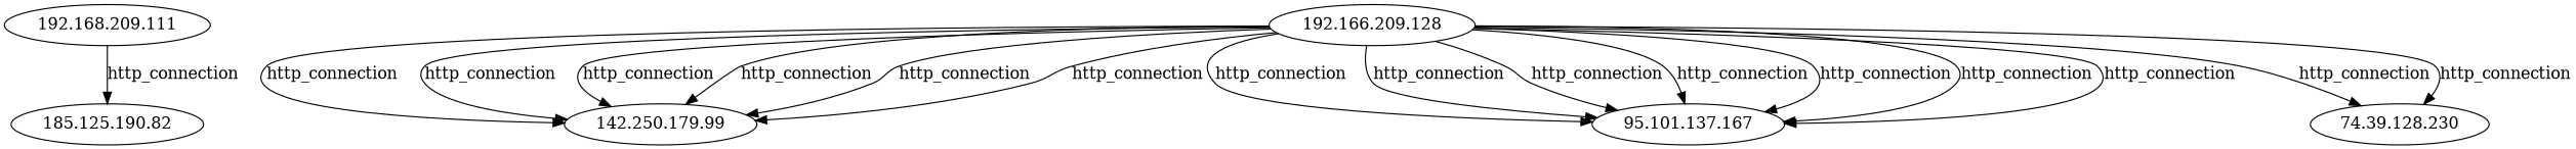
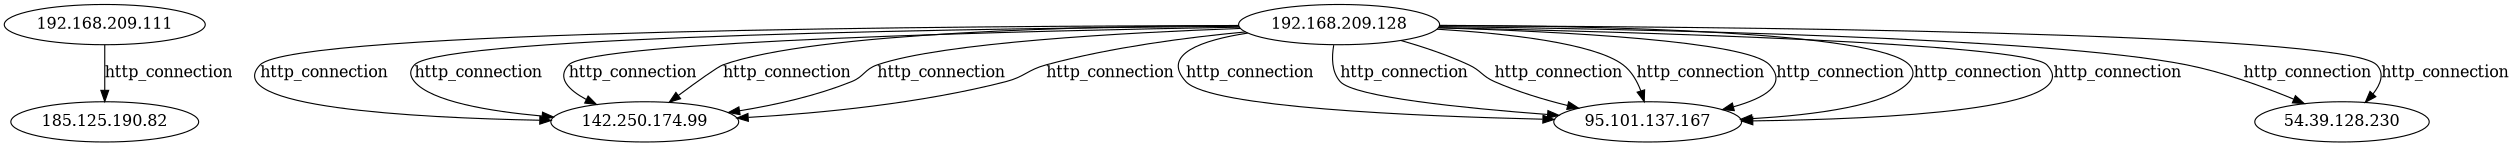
  digraph {
    node [activity_score=0.10 degree=1 in_degree=0 out_degree=0 total_connections=1]
    edge [dst_port=80 host="o.pki.goog" method=POST protocol=http request_body_len=85 resp_mime_types="application/ocsp-response" response_body_len=504 src_port=46318 status_code=200 status_msg=OK timestamp=1746112623.251261 uri="/" user_agent="Mozilla/5.0 (X11; Linux x86_64; rv:128.0) Gecko/20100101 Firefox/128.0" version=1.1]
    "192.168.209.111" [out_degree=1]
    "185.125.190.82" [in_degree=1]
-   "142.250.179.99" [activity_score=0.47 degree=6 in_degree=6 total_connections=6]
+   "142.250.179.99" [activity_score=0.47 degree=6 in_degree=6 total_connections=6 label="142.250.174.99"]
    "95.101.137.167" [activity_score=0.52 degree=7 in_degree=7 total_connections=7]
-   "54.39.128.230" [activity_score=0.19 degree=2 in_degree=2 total_connections=2 label="74.39.128.230"]
-   "192.168.209.128" [activity_score=0.86 degree=19 out_degree=19 total_connections=19 label="192.166.209.128"]
+   "54.39.128.230" [activity_score=0.19 degree=2 in_degree=2 total_connections=2]
+   "192.168.209.128" [activity_score=0.86 degree=19 out_degree=19 total_connections=19]
    "192.168.209.111" -> "185.125.190.82" [host="security.ubuntu.com" label=http_connection method=GET request_body_len=0 resp_fuids=FomZNz3oiS3jlFSl32 resp_mime_types="text/plain" response_body_len=127799 src_port=37896 timestamp=1746112716.573887 uri="/ubuntu/dists/focal-security/InRelease" user_agent="Debian APT-HTTP/1.3 (2.0.10) non-interactive"]
    "192.168.209.128" -> "142.250.179.99" [label=http_connection request_body_len=83 resp_fuids=FiGIKeCHDtAv6cxP7 response_body_len=471 timestamp=1746112623.241804 uri="/s/wr3/FIY"]
    "192.168.209.128" -> "142.250.179.99" [label=http_connection request_body_len=83 resp_fuids=FV7ylx326QMvs5lG38 response_body_len=471 src_port=46308 timestamp=1746112623.240829 uri="/s/wr3/FIY"]
    "192.168.209.128" -> "142.250.179.99" [label=http_connection request_body_len=84 resp_fuids=Fft08h3UFZoxuLd8ua response_body_len=279 src_port=46330 timestamp=1746112623.407811 uri="/we2"]
    "192.168.209.128" -> "142.250.179.99" [label=http_connection request_body_len=84 resp_fuids=FyQJlK3wlocXrF3jy4 response_body_len=472 timestamp=1746112625.037364 uri="/s/wr3/3H4"]
    "192.168.209.128" -> "142.250.179.99" [label=http_connection request_body_len=84 resp_fuids=FpVX343mDH2ve8HJ23 response_body_len=472 src_port=46308 timestamp=1746112625.087516 uri="/s/wr3/3H4"]
    "192.168.209.128" -> "142.250.179.99" [label=http_connection request_body_len=84 resp_fuids=FmYr214iUsNdzZGOS5 response_body_len=472 timestamp=1746112625.099620 uri="/s/wr3/3H4"]
    "192.168.209.128" -> "95.101.137.167" [host="r11.o.lencr.org" label=http_connection resp_fuids=FjQK0H22cBv0dD69Rh src_port=51550]
    "192.168.209.128" -> "95.101.137.167" [host="r11.o.lencr.org" label=http_connection resp_fuids=FdTmRW3NbHfsAvtlPg src_port=51534]
    "192.168.209.128" -> "95.101.137.167" [host="r10.o.lencr.org" label=http_connection resp_fuids=FTeRkl1BCEw1VtiN1j src_port=51564 timestamp=1746112623.261647]
    "192.168.209.128" -> "95.101.137.167" [host="r10.o.lencr.org" label=http_connection resp_fuids=FkeE5f1MhKcHWYVmx2 src_port=51564 timestamp=1746112623.437073]
    "192.168.209.128" -> "95.101.137.167" [host="r11.o.lencr.org" label=http_connection resp_fuids=FqIIrC3ACJoWCyEPSd src_port=51574 timestamp=1746112624.938812]
    "192.168.209.128" -> "95.101.137.167" [host="r11.o.lencr.org" label=http_connection resp_fuids=FYBzZp2hNYfTcHwTq3 src_port=51550 timestamp=1746112651.361243]
    "192.168.209.128" -> "95.101.137.167" [host="r10.o.lencr.org" label=http_connection resp_fuids=FbYf642uBIxdjswjC3 src_port=51564 timestamp=1746112651.528369]
    "192.168.209.128" -> "54.39.128.230" [host="http.kali.org" label=http_connection method=GET request_body_len=0 response_body_len=0 src_port=45518 status_code=302 status_msg=Found timestamp=1746112504.666246 uri="/kali/dists/kali-rolling/InRelease" user_agent="Debian APT-HTTP/1.3 (2.9.28)" resp_mime_types=""]
    "192.168.209.128" -> "54.39.128.230" [host="http.kali.org" label=http_connection method=GET request_body_len=0 response_body_len=0 src_port=60496 status_code=302 status_msg=Found timestamp=1746112536.352110 uri="/kali/pool/main/f/finalrecon/finalrecon_1.1.7-0kali2_all.deb" user_agent="Debian APT-HTTP/1.3 (2.9.28)" resp_mime_types=""]
  }
